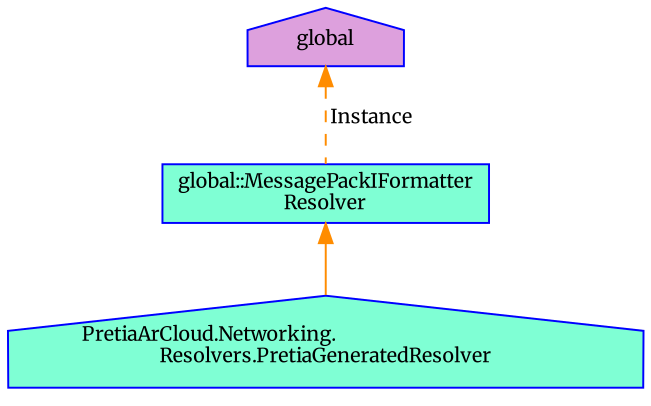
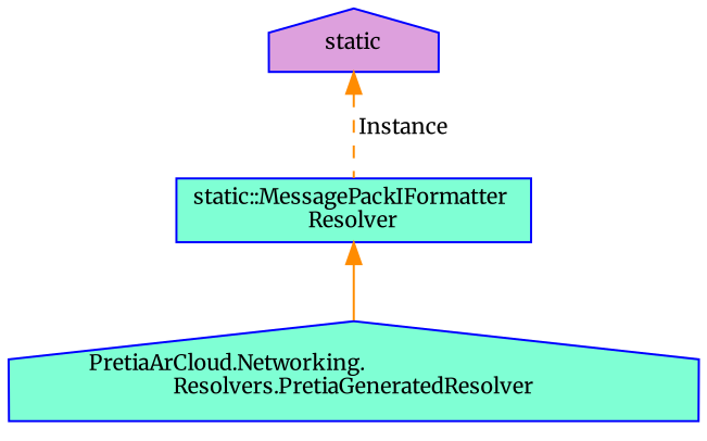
  digraph {
    fontname=Merriweather
    node [color=blue fillcolor=aquamarine fontname=Merriweather fontsize=10 shape=house style=filled]
    edge [color=darkorange dir=back fontname=Merriweather fontsize=10 labelfontname=Helvetica labelfontsize=10]
    n1 [fontcolor=black height=0.2 label="PretiaArCloud.Networking.\lResolvers.PretiaGeneratedResolver" width=0.4]
-   n2 [height=0.2 label="global::MessagePackIFormatter\lResolver" shape=box width=0.4]
-   n3 [fillcolor=plum height=0.2 label=global width=0.4]
+   n2 [height=0.2 label="static::MessagePackIFormatter\lResolver" shape=box width=0.4]
+   n3 [fillcolor=plum height=0.2 label=static width=0.4]
    n2 -> n1 [style=solid]
    n3 -> n2 [label=" Instance" style=dashed]
  }
